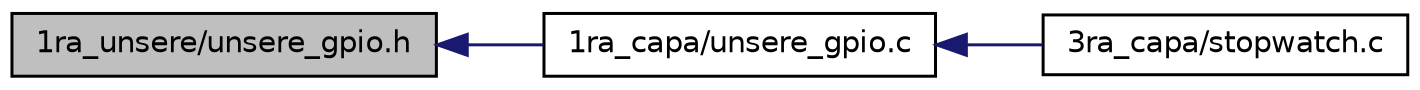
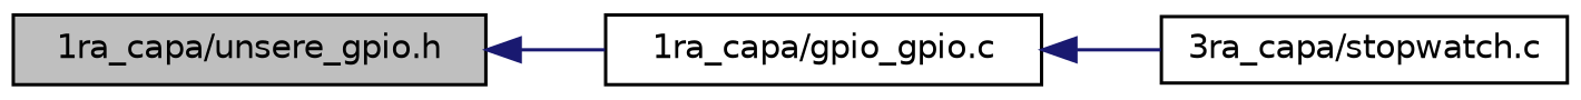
  digraph {
    rankdir=LR
    node [color=black fillcolor=white fontname=Helvetica fontsize=10 shape=record style=filled]
    edge [color=midnightblue dir=back fontname=Helvetica fontsize=10 labelfontname=Helvetica labelfontsize=10 style=solid]
-   n1 [fillcolor=grey75 fontcolor=black height=0.2 label="1ra_unsere/unsere_gpio.h" width=0.4]
-   n2 [height=0.2 label="1ra_capa/unsere_gpio.c" width=0.4]
+   n1 [fillcolor=grey75 fontcolor=black height=0.2 label="1ra_capa/unsere_gpio.h" width=0.4]
+   n2 [height=0.2 label="1ra_capa/gpio_gpio.c" width=0.4]
    n3 [height=0.2 label="3ra_capa/stopwatch.c" width=0.4]
    n1 -> n2
    n2 -> n3
  }
